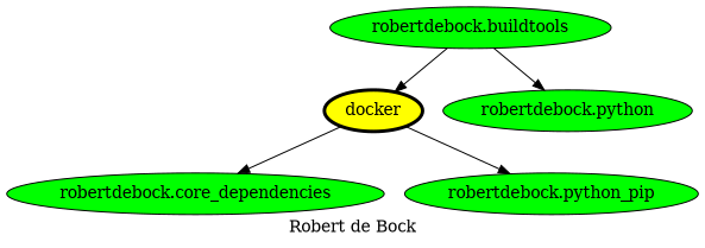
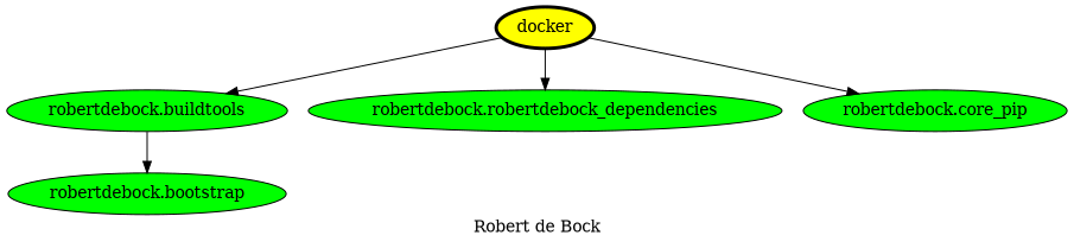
  digraph {
    label="Robert de Bock"
    node [fillcolor=green style=filled]
    docker [fillcolor=yellow penwidth=3]
    "robertdebock.buildtools"
-   "robertdebock.core_dependencies"
-   "robertdebock.python_pip"
-   "robertdebock.bootstrap" [label="robertdebock.python"]
-   "robertdebock.buildtools" -> docker
+   "robertdebock.core_dependencies" [label="robertdebock.robertdebock_dependencies"]
+   "robertdebock.python_pip" [label="robertdebock.core_pip"]
+   "robertdebock.bootstrap"
+   docker -> "robertdebock.buildtools"
    docker -> "robertdebock.core_dependencies"
    docker -> "robertdebock.python_pip"
    "robertdebock.buildtools" -> "robertdebock.bootstrap"
  }
